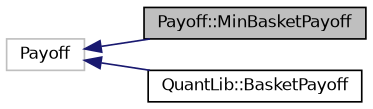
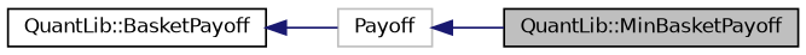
  digraph {
    rankdir=LR
    node [color=black fillcolor=white fontname=Helvetica fontsize=10 shape=record style=filled]
    edge [color=midnightblue dir=back fontname=Helvetica fontsize=10 labelfontname=Helvetica labelfontsize=10 style=solid]
-   n1 [fillcolor=grey75 fontcolor=black height=0.2 label="Payoff::MinBasketPayoff" width=0.4]
+   n1 [fillcolor=grey75 fontcolor=black height=0.2 label="QuantLib::MinBasketPayoff" width=0.4]
    n2 [height=0.2 label="QuantLib::BasketPayoff" width=0.4]
    n3 [color=grey75 height=0.2 label=Payoff width=0.4]
    n3 -> n1
-   n3 -> n2
+   n2 -> n3
  }
